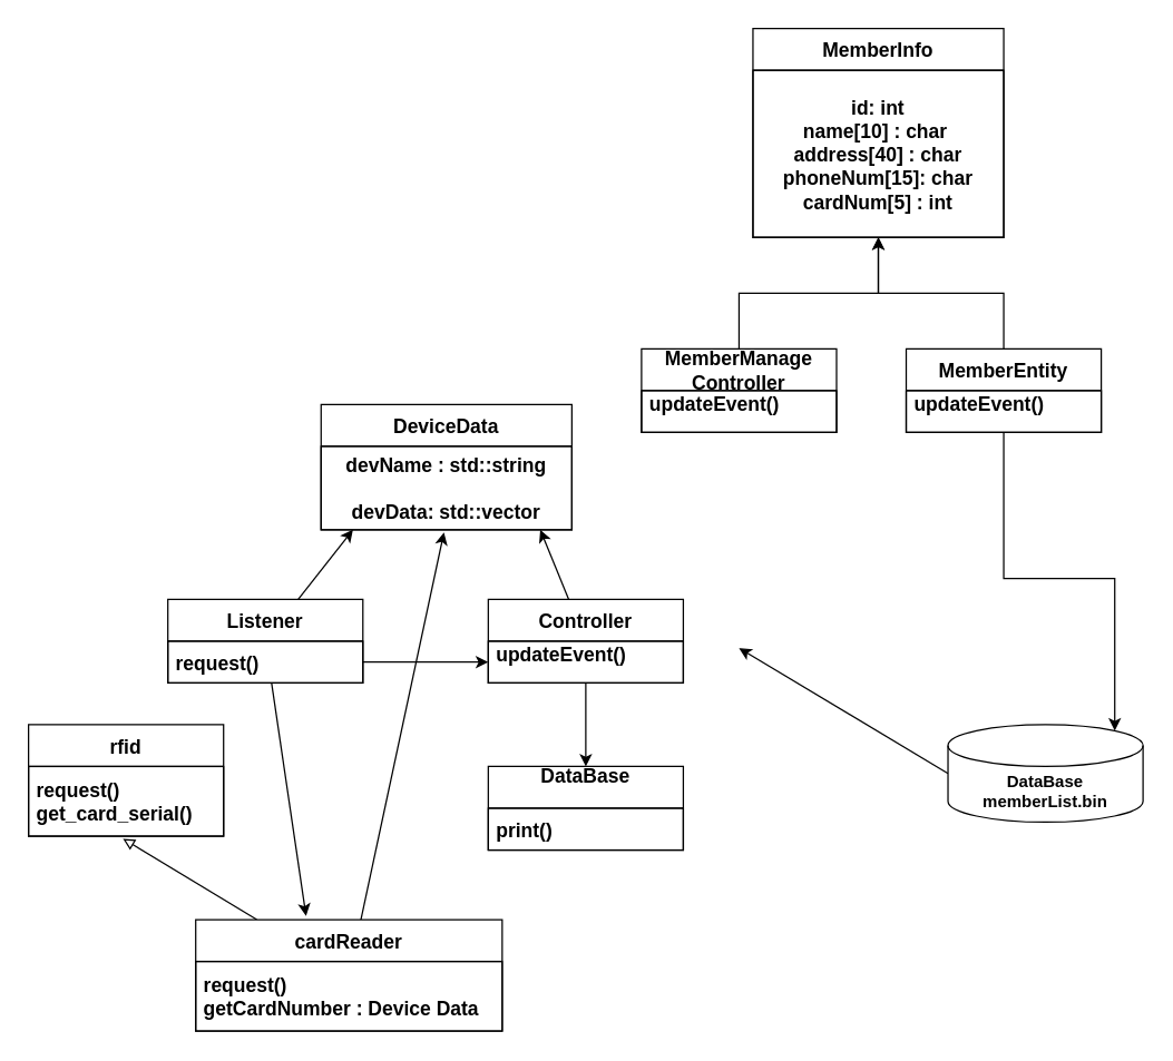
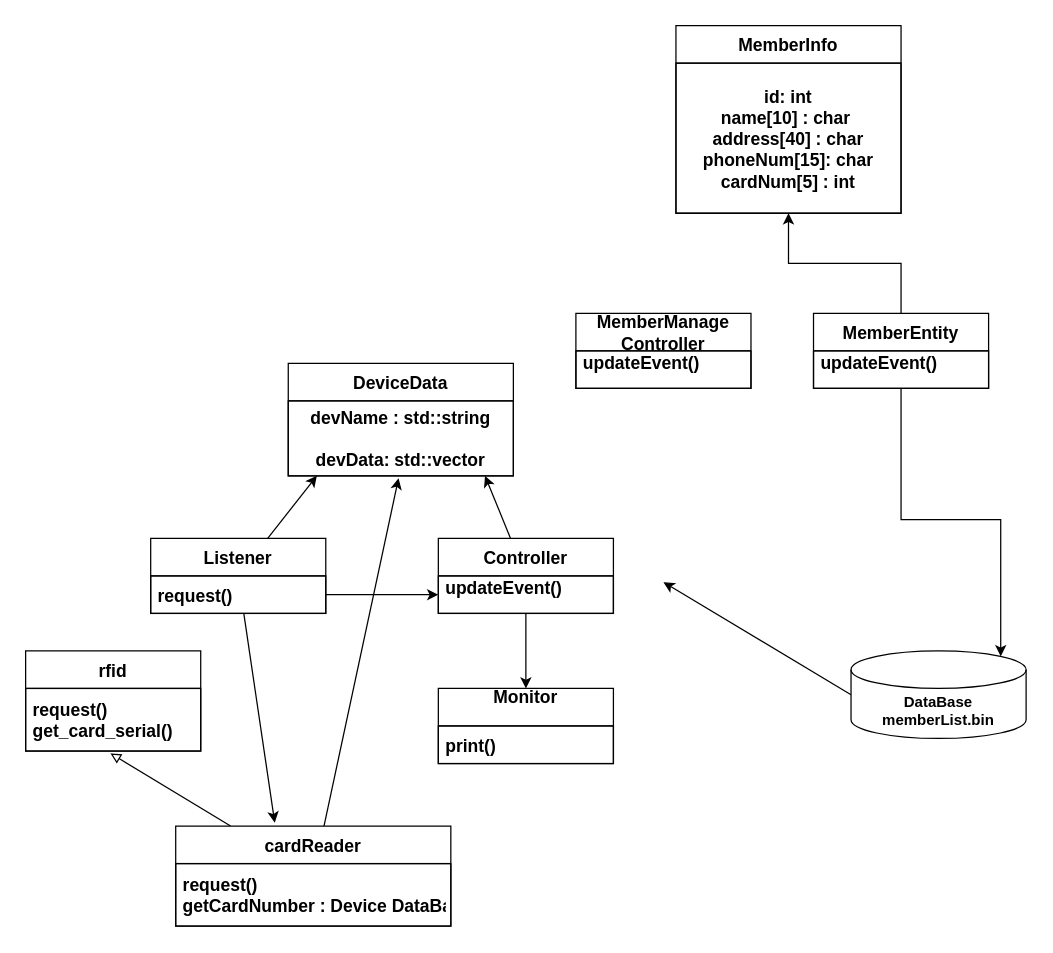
  <mxCell id="0" />
  <mxCell id="1" parent="0" />
  <mxCell id="2" style="edgeStyle=none;html=1;entryX=0.127;entryY=0.999;entryDx=0;entryDy=0;entryPerimeter=0;endArrow=classic;endFill=1;strokeColor=#000000;" parent="1" source="4" target="16" edge="1"><mxGeometry relative="1" as="geometry" /></mxCell>
  <mxCell id="3" style="edgeStyle=none;html=1;entryX=0.36;entryY=-0.033;entryDx=0;entryDy=0;entryPerimeter=0;endArrow=classic;endFill=1;strokeColor=#000000;" parent="1" source="4" target="19" edge="1"><mxGeometry relative="1" as="geometry" /></mxCell>
  <mxCell id="4" value="Listener" style="swimlane;fontStyle=1;childLayout=stackLayout;horizontal=1;startSize=30;horizontalStack=0;resizeParent=1;resizeParentMax=0;resizeLast=0;collapsible=1;marginBottom=0;fontColor=#000000;strokeColor=#000000;gradientColor=#ffffff;fillColor=#FFFFFF;fontSize=14;" parent="1" vertex="1"><mxGeometry x="120" y="430" width="140" height="60" as="geometry" /></mxCell>
  <mxCell id="5" value="request()" style="text;strokeColor=#000000;fillColor=none;align=left;verticalAlign=middle;spacingLeft=4;spacingRight=4;overflow=hidden;points=[[0,0.5],[1,0.5]];portConstraint=eastwest;rotatable=0;fontColor=#000000;fontStyle=1;fontSize=14;" parent="4" vertex="1"><mxGeometry y="30" width="140" height="30" as="geometry" /></mxCell>
  <mxCell id="6" value="rfid" style="swimlane;fontStyle=1;childLayout=stackLayout;horizontal=1;startSize=30;horizontalStack=0;resizeParent=1;resizeParentMax=0;resizeLast=0;collapsible=1;marginBottom=0;fontColor=#000000;strokeColor=#000000;gradientColor=#ffffff;fillColor=#FFFFFF;fontSize=14;" parent="1" vertex="1"><mxGeometry x="20" y="520" width="140" height="80" as="geometry" /></mxCell>
  <mxCell id="7" value="request()&#10;get_card_serial()" style="text;strokeColor=#000000;fillColor=none;align=left;verticalAlign=middle;spacingLeft=4;spacingRight=4;overflow=hidden;points=[[0,0.5],[1,0.5]];portConstraint=eastwest;rotatable=0;fontColor=#000000;fontStyle=1;fontSize=14;" parent="6" vertex="1"><mxGeometry y="30" width="140" height="50" as="geometry" /></mxCell>
- <mxCell id="8" value="DataBase&#10;" style="swimlane;fontStyle=1;childLayout=stackLayout;horizontal=1;startSize=30;horizontalStack=0;resizeParent=1;resizeParentMax=0;resizeLast=0;collapsible=1;marginBottom=0;fontColor=#000000;strokeColor=#000000;gradientColor=#ffffff;fillColor=#FFFFFF;fontSize=14;" parent="1" vertex="1"><mxGeometry x="350" y="550" width="140" height="60" as="geometry" /></mxCell>
+ <mxCell id="8" value="Monitor&#10;" style="swimlane;fontStyle=1;childLayout=stackLayout;horizontal=1;startSize=30;horizontalStack=0;resizeParent=1;resizeParentMax=0;resizeLast=0;collapsible=1;marginBottom=0;fontColor=#000000;strokeColor=#000000;gradientColor=#ffffff;fillColor=#FFFFFF;fontSize=14;" parent="1" vertex="1"><mxGeometry x="350" y="550" width="140" height="60" as="geometry" /></mxCell>
  <mxCell id="9" value="print()" style="text;strokeColor=#000000;fillColor=none;align=left;verticalAlign=middle;spacingLeft=4;spacingRight=4;overflow=hidden;points=[[0,0.5],[1,0.5]];portConstraint=eastwest;rotatable=0;fontColor=#000000;fontStyle=1;fontSize=14;" parent="8" vertex="1"><mxGeometry y="30" width="140" height="30" as="geometry" /></mxCell>
  <mxCell id="10" style="edgeStyle=orthogonalEdgeStyle;rounded=0;html=1;strokeColor=#000000;" parent="1" source="12" target="8" edge="1"><mxGeometry relative="1" as="geometry"><mxPoint x="420" y="540" as="targetPoint" /></mxGeometry></mxCell>
  <mxCell id="11" style="edgeStyle=none;html=1;entryX=0.874;entryY=0.999;entryDx=0;entryDy=0;entryPerimeter=0;endArrow=classic;endFill=1;strokeColor=#000000;" parent="1" source="12" target="16" edge="1"><mxGeometry relative="1" as="geometry" /></mxCell>
  <mxCell id="12" value="Controller" style="swimlane;fontStyle=1;childLayout=stackLayout;horizontal=1;startSize=30;horizontalStack=0;resizeParent=1;resizeParentMax=0;resizeLast=0;collapsible=1;marginBottom=0;fontColor=#000000;strokeColor=#000000;gradientColor=#ffffff;fillColor=#FFFFFF;fontSize=14;" parent="1" vertex="1"><mxGeometry x="350" y="430" width="140" height="60" as="geometry" /></mxCell>
  <mxCell id="13" value="updateEvent()&#10;" style="text;strokeColor=#000000;fillColor=none;align=left;verticalAlign=middle;spacingLeft=4;spacingRight=4;overflow=hidden;points=[[0,0.5],[1,0.5]];portConstraint=eastwest;rotatable=0;fontColor=#000000;fontStyle=1;fontSize=14;" parent="12" vertex="1"><mxGeometry y="30" width="140" height="30" as="geometry" /></mxCell>
  <mxCell id="14" style="edgeStyle=none;html=1;entryX=0;entryY=0.5;entryDx=0;entryDy=0;strokeColor=#000000;" parent="1" source="5" target="13" edge="1"><mxGeometry relative="1" as="geometry" /></mxCell>
  <mxCell id="15" value="DeviceData" style="swimlane;fontStyle=1;childLayout=stackLayout;horizontal=1;startSize=30;horizontalStack=0;resizeParent=1;resizeParentMax=0;resizeLast=0;collapsible=1;marginBottom=0;fontColor=#000000;strokeColor=#000000;gradientColor=#ffffff;fillColor=#FFFFFF;fontSize=14;" parent="1" vertex="1"><mxGeometry x="230" y="290" width="180" height="90" as="geometry" /></mxCell>
  <mxCell id="16" value="devName : std::string&#10;&#10;devData: std::vector" style="text;strokeColor=#000000;fillColor=none;align=center;verticalAlign=middle;spacingLeft=4;spacingRight=4;overflow=hidden;points=[[0,0.5],[1,0.5]];portConstraint=eastwest;rotatable=0;fontColor=#000000;fontStyle=1;fontSize=14;" parent="15" vertex="1"><mxGeometry y="30" width="180" height="60" as="geometry" /></mxCell>
  <mxCell id="17" style="edgeStyle=none;html=1;entryX=0.484;entryY=1.037;entryDx=0;entryDy=0;entryPerimeter=0;strokeColor=#000000;endArrow=block;endFill=0;" parent="1" source="19" target="7" edge="1"><mxGeometry relative="1" as="geometry" /></mxCell>
  <mxCell id="18" style="edgeStyle=none;html=1;entryX=0.49;entryY=1.031;entryDx=0;entryDy=0;entryPerimeter=0;endArrow=classic;endFill=1;strokeColor=#000000;" parent="1" source="19" target="16" edge="1"><mxGeometry relative="1" as="geometry" /></mxCell>
  <mxCell id="19" value="cardReader" style="swimlane;fontStyle=1;childLayout=stackLayout;horizontal=1;startSize=30;horizontalStack=0;resizeParent=1;resizeParentMax=0;resizeLast=0;collapsible=1;marginBottom=0;fontColor=#000000;strokeColor=#000000;gradientColor=#ffffff;fillColor=#FFFFFF;fontSize=14;" parent="1" vertex="1"><mxGeometry x="140" y="660" width="220" height="80" as="geometry" /></mxCell>
- <mxCell id="20" value="request()&#10;getCardNumber : Device Data" style="text;strokeColor=#000000;fillColor=none;align=left;verticalAlign=middle;spacingLeft=4;spacingRight=4;overflow=hidden;points=[[0,0.5],[1,0.5]];portConstraint=eastwest;rotatable=0;fontColor=#000000;fontStyle=1;fontSize=14;" parent="19" vertex="1"><mxGeometry y="30" width="220" height="50" as="geometry" /></mxCell>
+ <mxCell id="20" value="request()&#10;getCardNumber : Device DataBase" style="text;strokeColor=#000000;fillColor=none;align=left;verticalAlign=middle;spacingLeft=4;spacingRight=4;overflow=hidden;points=[[0,0.5],[1,0.5]];portConstraint=eastwest;rotatable=0;fontColor=#000000;fontStyle=1;fontSize=14;" parent="19" vertex="1"><mxGeometry y="30" width="220" height="50" as="geometry" /></mxCell>
  <mxCell id="21" style="edgeStyle=none;html=1;exitX=0;exitY=0.5;exitDx=0;exitDy=0;exitPerimeter=0;fontColor=#000000;" parent="1" source="22" edge="1"><mxGeometry relative="1" as="geometry"><mxPoint x="530" y="465" as="targetPoint" /></mxGeometry></mxCell>
  <mxCell id="22" value="&lt;b&gt;DataBase&lt;br&gt;memberList.bin&lt;br&gt;&lt;/b&gt;" style="shape=cylinder3;whiteSpace=wrap;html=1;boundedLbl=1;backgroundOutline=1;size=15;fillColor=#FFFFFF;fontColor=#000000;labelBackgroundColor=none;strokeColor=#000000;" parent="1" vertex="1"><mxGeometry x="680" y="520" width="140" height="70" as="geometry" /></mxCell>
  <mxCell id="23" value="MemberInfo" style="swimlane;fontStyle=1;childLayout=stackLayout;horizontal=1;startSize=30;horizontalStack=0;resizeParent=1;resizeParentMax=0;resizeLast=0;collapsible=1;marginBottom=0;fontColor=#000000;strokeColor=#000000;gradientColor=#ffffff;fillColor=#FFFFFF;fontSize=14;" vertex="1" parent="1"><mxGeometry x="540" y="20" width="180" height="150" as="geometry" /></mxCell>
  <mxCell id="24" value="id: int&#10;name[10] : char &#10;address[40] : char&#10;phoneNum[15]: char&#10;cardNum[5] : int" style="text;strokeColor=#000000;fillColor=none;align=center;verticalAlign=middle;spacingLeft=4;spacingRight=4;overflow=hidden;points=[[0,0.5],[1,0.5]];portConstraint=eastwest;rotatable=0;fontColor=#000000;fontStyle=1;fontSize=14;" vertex="1" parent="23"><mxGeometry y="30" width="180" height="120" as="geometry" /></mxCell>
  <mxCell id="25" style="edgeStyle=orthogonalEdgeStyle;rounded=0;html=1;entryX=0.855;entryY=0;entryDx=0;entryDy=4.35;entryPerimeter=0;strokeColor=#000000;" edge="1" parent="1" source="27" target="22"><mxGeometry relative="1" as="geometry" /></mxCell>
  <mxCell id="26" style="edgeStyle=orthogonalEdgeStyle;rounded=0;html=1;strokeColor=#000000;" edge="1" parent="1" source="27" target="23"><mxGeometry relative="1" as="geometry" /></mxCell>
  <mxCell id="27" value="MemberEntity" style="swimlane;fontStyle=1;childLayout=stackLayout;horizontal=1;startSize=30;horizontalStack=0;resizeParent=1;resizeParentMax=0;resizeLast=0;collapsible=1;marginBottom=0;fontColor=#000000;strokeColor=#000000;gradientColor=#ffffff;fillColor=#FFFFFF;fontSize=14;" vertex="1" parent="1"><mxGeometry x="650" y="250" width="140" height="60" as="geometry" /></mxCell>
  <mxCell id="28" value="updateEvent()&#10;" style="text;strokeColor=#000000;fillColor=none;align=left;verticalAlign=middle;spacingLeft=4;spacingRight=4;overflow=hidden;points=[[0,0.5],[1,0.5]];portConstraint=eastwest;rotatable=0;fontColor=#000000;fontStyle=1;fontSize=14;" vertex="1" parent="27"><mxGeometry y="30" width="140" height="30" as="geometry" /></mxCell>
- <mxCell id="29" style="edgeStyle=orthogonalEdgeStyle;rounded=0;html=1;strokeColor=#000000;" edge="1" parent="1" source="30" target="23"><mxGeometry relative="1" as="geometry" /></mxCell>
  <mxCell id="30" value="MemberManage&#10;Controller" style="swimlane;fontStyle=1;childLayout=stackLayout;horizontal=1;startSize=30;horizontalStack=0;resizeParent=1;resizeParentMax=0;resizeLast=0;collapsible=1;marginBottom=0;fontColor=#000000;strokeColor=#000000;gradientColor=#ffffff;fillColor=#FFFFFF;fontSize=14;" vertex="1" parent="1"><mxGeometry x="460" y="250" width="140" height="60" as="geometry" /></mxCell>
  <mxCell id="31" value="updateEvent()&#10;" style="text;strokeColor=#000000;fillColor=none;align=left;verticalAlign=middle;spacingLeft=4;spacingRight=4;overflow=hidden;points=[[0,0.5],[1,0.5]];portConstraint=eastwest;rotatable=0;fontColor=#000000;fontStyle=1;fontSize=14;" vertex="1" parent="30"><mxGeometry y="30" width="140" height="30" as="geometry" /></mxCell>
